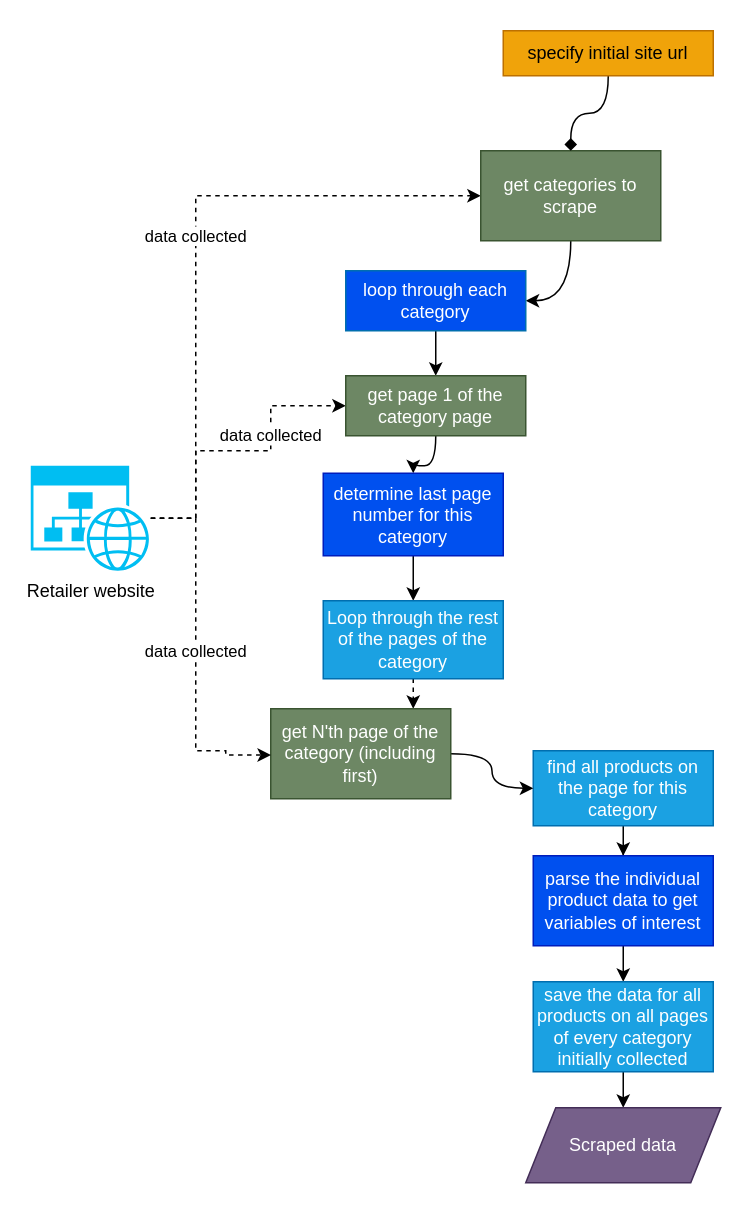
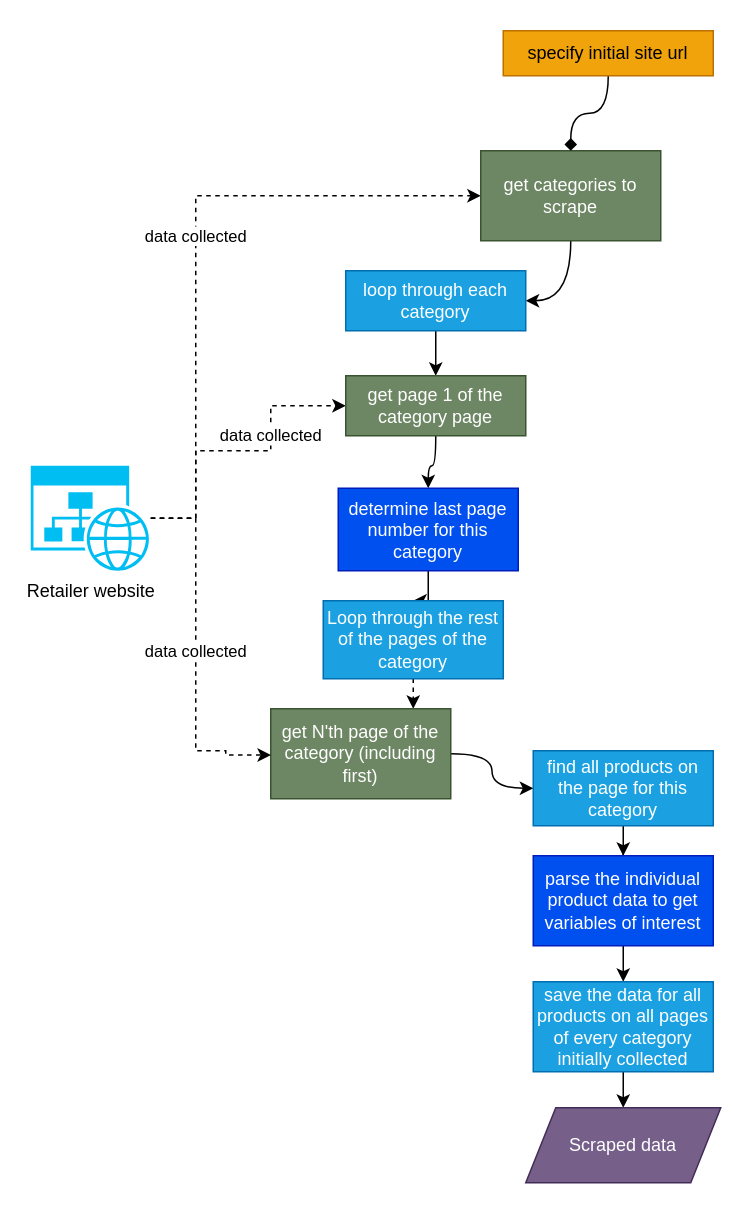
  <mxCell id="0" />
  <mxCell id="1" parent="0" />
  <mxCell id="2" value="data collected" style="edgeStyle=orthogonalEdgeStyle;rounded=0;orthogonalLoop=1;jettySize=auto;html=1;entryX=0;entryY=0.5;entryDx=0;entryDy=0;dashed=1;" edge="1" parent="1" source="4" target="6"><mxGeometry relative="1" as="geometry"><Array as="points"><mxPoint x="130" y="345" /><mxPoint x="130" y="130" /></Array></mxGeometry></mxCell>
  <mxCell id="3" value="data collected" style="edgeStyle=orthogonalEdgeStyle;rounded=0;orthogonalLoop=1;jettySize=auto;html=1;entryX=0;entryY=0.5;entryDx=0;entryDy=0;dashed=1;" edge="1" parent="1" source="4" target="10"><mxGeometry x="0.317" relative="1" as="geometry"><Array as="points"><mxPoint x="130" y="345" /><mxPoint x="130" y="300" /><mxPoint x="180" y="300" /><mxPoint x="180" y="270" /></Array><mxPoint as="offset" /></mxGeometry></mxCell>
  <mxCell id="4" value="Retailer website" style="verticalLabelPosition=bottom;html=1;verticalAlign=top;align=center;strokeColor=none;fillColor=#00BEF2;shape=mxgraph.azure.website_generic;pointerEvents=1;" vertex="1" parent="1"><mxGeometry x="20" y="310" width="80" height="70" as="geometry" /></mxCell>
  <mxCell id="5" style="edgeStyle=orthogonalEdgeStyle;rounded=0;orthogonalLoop=1;jettySize=auto;html=1;entryX=1;entryY=0.5;entryDx=0;entryDy=0;curved=1;" edge="1" parent="1" source="6" target="8"><mxGeometry relative="1" as="geometry" /></mxCell>
  <mxCell id="6" value="get categories to scrape" style="rounded=0;whiteSpace=wrap;html=1;fillColor=#6d8764;fontColor=#ffffff;strokeColor=#3A5431;" vertex="1" parent="1"><mxGeometry x="320" y="100" width="120" height="60" as="geometry" /></mxCell>
  <mxCell id="7" style="edgeStyle=orthogonalEdgeStyle;rounded=0;orthogonalLoop=1;jettySize=auto;html=1;curved=1;" edge="1" parent="1" source="8" target="10"><mxGeometry relative="1" as="geometry" /></mxCell>
- <mxCell id="8" value="loop through each category" style="rounded=0;whiteSpace=wrap;html=1;fillColor=#0050ef;fontColor=#ffffff;strokeColor=#006EAF;" vertex="1" parent="1"><mxGeometry x="230" y="180" width="120" height="40" as="geometry" /></mxCell>
+ <mxCell id="8" value="loop through each category" style="rounded=0;whiteSpace=wrap;html=1;fillColor=#1ba1e2;fontColor=#ffffff;strokeColor=#006EAF;" vertex="1" parent="1"><mxGeometry x="230" y="180" width="120" height="40" as="geometry" /></mxCell>
  <mxCell id="9" style="edgeStyle=orthogonalEdgeStyle;rounded=0;orthogonalLoop=1;jettySize=auto;html=1;curved=1;" edge="1" parent="1" source="10" target="21"><mxGeometry relative="1" as="geometry" /></mxCell>
  <mxCell id="10" value="get page 1 of the category page" style="rounded=0;whiteSpace=wrap;html=1;fillColor=#6d8764;fontColor=#ffffff;strokeColor=#3A5431;" vertex="1" parent="1"><mxGeometry x="230" y="250" width="120" height="40" as="geometry" /></mxCell>
  <mxCell id="11" style="edgeStyle=orthogonalEdgeStyle;rounded=0;orthogonalLoop=1;jettySize=auto;html=1;entryX=0.5;entryY=0;entryDx=0;entryDy=0;" edge="1" parent="1" source="12" target="14"><mxGeometry relative="1" as="geometry" /></mxCell>
  <mxCell id="12" value="find all products on the page for this category" style="rounded=0;whiteSpace=wrap;html=1;fillColor=#1ba1e2;fontColor=#ffffff;strokeColor=#006EAF;" vertex="1" parent="1"><mxGeometry x="355" y="500" width="120" height="50" as="geometry" /></mxCell>
  <mxCell id="13" style="edgeStyle=orthogonalEdgeStyle;rounded=0;orthogonalLoop=1;jettySize=auto;html=1;" edge="1" parent="1" source="14" target="16"><mxGeometry relative="1" as="geometry" /></mxCell>
  <mxCell id="14" value="parse the individual product data to get variables of interest" style="rounded=0;whiteSpace=wrap;html=1;fillColor=#0050ef;fontColor=#ffffff;strokeColor=#001DBC;" vertex="1" parent="1"><mxGeometry x="355" y="570" width="120" height="60" as="geometry" /></mxCell>
  <mxCell id="15" style="edgeStyle=orthogonalEdgeStyle;rounded=0;orthogonalLoop=1;jettySize=auto;html=1;" edge="1" parent="1" source="16" target="19"><mxGeometry relative="1" as="geometry" /></mxCell>
  <mxCell id="16" value="save the data for all products on all pages of every category initially collected" style="rounded=0;whiteSpace=wrap;html=1;fillColor=#1ba1e2;fontColor=#ffffff;strokeColor=#006EAF;" vertex="1" parent="1"><mxGeometry x="355" y="654" width="120" height="60" as="geometry" /></mxCell>
  <mxCell id="17" style="edgeStyle=orthogonalEdgeStyle;rounded=0;orthogonalLoop=1;jettySize=auto;html=1;entryX=0.5;entryY=0;entryDx=0;entryDy=0;curved=1;endArrow=diamond;" edge="1" parent="1" source="18" target="6"><mxGeometry relative="1" as="geometry" /></mxCell>
  <mxCell id="18" value="specify initial site url" style="html=1;align=center;verticalAlign=middle;rounded=0;absoluteArcSize=1;arcSize=10;dashed=0;whiteSpace=wrap;fillColor=#f0a30a;fontColor=#000000;strokeColor=#BD7000;" vertex="1" parent="1"><mxGeometry x="335" y="20" width="140" height="30" as="geometry" /></mxCell>
  <mxCell id="19" value="Scraped data" style="shape=parallelogram;perimeter=parallelogramPerimeter;whiteSpace=wrap;html=1;fixedSize=1;fillColor=#76608a;fontColor=#ffffff;strokeColor=#432D57;" vertex="1" parent="1"><mxGeometry x="350" y="738" width="130" height="50" as="geometry" /></mxCell>
  <mxCell id="20" style="edgeStyle=orthogonalEdgeStyle;rounded=0;orthogonalLoop=1;jettySize=auto;html=1;" edge="1" parent="1" source="21" target="23"><mxGeometry relative="1" as="geometry" /></mxCell>
- <mxCell id="21" value="determine last page number for this category" style="rounded=0;whiteSpace=wrap;html=1;fillColor=#0050ef;fontColor=#ffffff;strokeColor=#001DBC;" vertex="1" parent="1"><mxGeometry x="215" y="315" width="120" height="55" as="geometry" /></mxCell>
+ <mxCell id="21" value="determine last page number for this category" style="rounded=0;whiteSpace=wrap;html=1;fillColor=#0050ef;fontColor=#ffffff;strokeColor=#001DBC;" vertex="1" parent="1"><mxGeometry x="225" y="325" width="120" height="55" as="geometry" /></mxCell>
  <mxCell id="22" style="edgeStyle=orthogonalEdgeStyle;rounded=0;orthogonalLoop=1;jettySize=auto;html=1;curved=1;dashed=1;" edge="1" parent="1" source="23" target="25"><mxGeometry relative="1" as="geometry"><Array as="points"><mxPoint x="275" y="520" /><mxPoint x="210" y="520" /></Array></mxGeometry></mxCell>
  <mxCell id="23" value="Loop through the rest of the pages of the category" style="rounded=0;whiteSpace=wrap;html=1;fillColor=#1ba1e2;fontColor=#ffffff;strokeColor=#006EAF;" vertex="1" parent="1"><mxGeometry x="215" y="400" width="120" height="52" as="geometry" /></mxCell>
  <mxCell id="24" style="edgeStyle=orthogonalEdgeStyle;rounded=0;orthogonalLoop=1;jettySize=auto;html=1;curved=1;" edge="1" parent="1" source="25" target="12"><mxGeometry relative="1" as="geometry" /></mxCell>
  <mxCell id="25" value="get N'th page of the category (including first)" style="rounded=0;whiteSpace=wrap;html=1;fillColor=#6d8764;fontColor=#ffffff;strokeColor=#3A5431;" vertex="1" parent="1"><mxGeometry x="180" y="472" width="120" height="60" as="geometry" /></mxCell>
  <mxCell id="26" value="data collected" style="edgeStyle=orthogonalEdgeStyle;rounded=0;orthogonalLoop=1;jettySize=auto;html=1;dashed=1;entryX=0.001;entryY=0.514;entryDx=0;entryDy=0;entryPerimeter=0;" edge="1" parent="1" source="4" target="25"><mxGeometry relative="1" as="geometry"><mxPoint x="100" y="586" as="targetPoint" /><Array as="points"><mxPoint x="130" y="345" /><mxPoint x="130" y="500" /><mxPoint x="150" y="500" /></Array></mxGeometry></mxCell>
